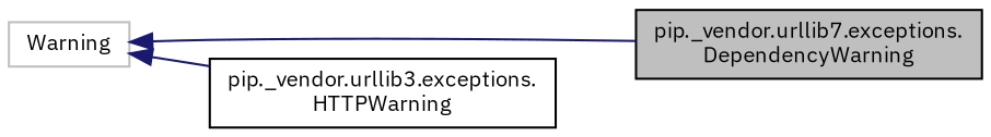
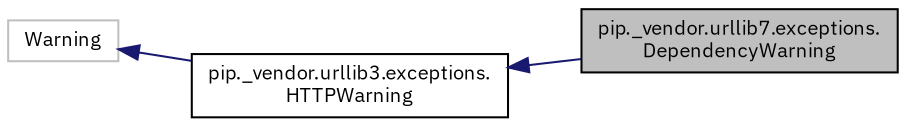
  digraph {
    fontname="IBM Plex Sans"
    rankdir=LR
    node [color=black fillcolor=white fontname="IBM Plex Sans" fontsize=10 shape=record style=filled]
    edge [color=midnightblue dir=back fontname="IBM Plex Sans" fontsize=10 labelfontname=Helvetica labelfontsize=10 style=solid]
    n1 [fillcolor=grey75 fontcolor=black height=0.2 label="pip._vendor.urllib7.exceptions.\lDependencyWarning" width=0.4]
    n2 [height=0.2 label="pip._vendor.urllib3.exceptions.\lHTTPWarning" width=0.4]
    n3 [color=grey75 height=0.2 label=Warning width=0.4]
-   n3 -> n1
+   n2 -> n1
    n3 -> n2
  }
